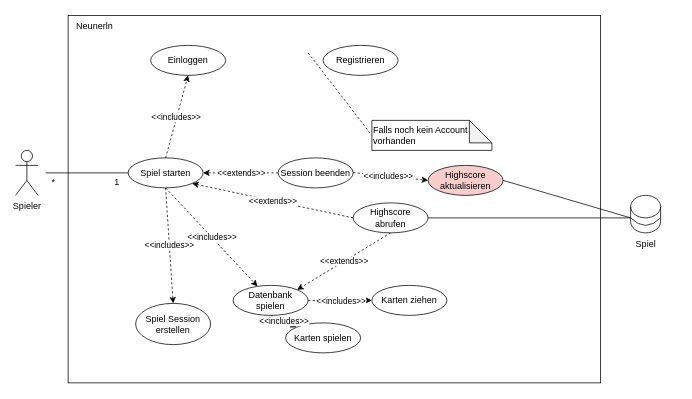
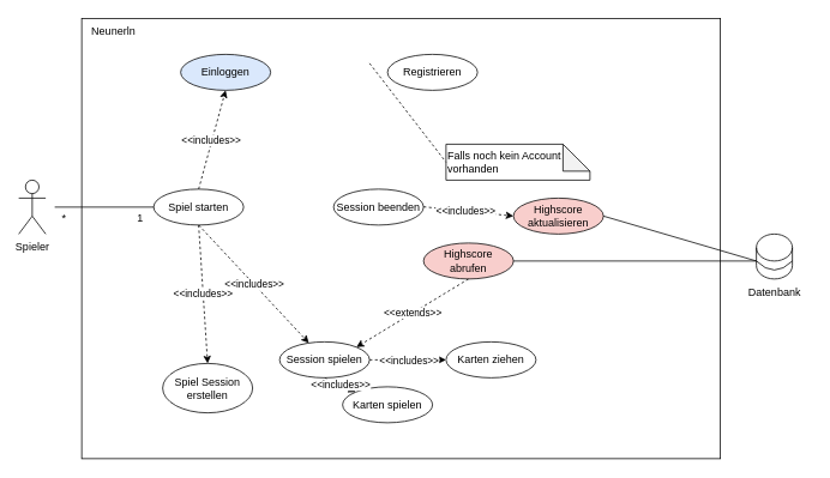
  <mxCell id="0" />
  <mxCell id="1" parent="0" />
  <mxCell id="2" value="" style="rounded=0;whiteSpace=wrap;html=1;" parent="1" vertex="1"><mxGeometry x="90" y="20" width="710" height="490" as="geometry" /></mxCell>
  <mxCell id="3" value="Spieler" style="shape=umlActor;verticalLabelPosition=bottom;verticalAlign=top;html=1;outlineConnect=0;" parent="1" vertex="1"><mxGeometry x="20" y="200" width="30" height="60" as="geometry" /></mxCell>
  <mxCell id="4" value="Spiel starten" style="ellipse;whiteSpace=wrap;html=1;align=center;" parent="1" vertex="1"><mxGeometry x="170" y="210" width="100" height="40" as="geometry" /></mxCell>
- <mxCell id="5" value="Einloggen" style="ellipse;whiteSpace=wrap;html=1;align=center;" parent="1" vertex="1"><mxGeometry x="200" y="60" width="100" height="40" as="geometry" /></mxCell>
+ <mxCell id="5" value="Einloggen" style="ellipse;whiteSpace=wrap;html=1;align=center;fillColor=#dae8fc;" parent="1" vertex="1"><mxGeometry x="200" y="60" width="100" height="40" as="geometry" /></mxCell>
  <mxCell id="6" value="" style="endArrow=none;html=1;rounded=0;entryX=0;entryY=0.5;entryDx=0;entryDy=0;" parent="1" target="4" edge="1"><mxGeometry width="50" height="50" relative="1" as="geometry"><mxPoint x="60" y="230" as="sourcePoint" /><mxPoint x="110" y="180" as="targetPoint" /></mxGeometry></mxCell>
  <mxCell id="7" value="Registrieren         " style="ellipse;whiteSpace=wrap;html=1;align=center;" parent="1" vertex="1"><mxGeometry x="430" y="60" width="100" height="40" as="geometry" /></mxCell>
  <mxCell id="8" value="&lt;font style=&quot;font-size: 12px;&quot;&gt;Falls noch kein Account vorhanden&lt;/font&gt;" style="shape=note;whiteSpace=wrap;html=1;backgroundOutline=1;darkOpacity=0.05;align=left;" parent="1" vertex="1"><mxGeometry x="495" y="160" width="160" height="40" as="geometry" /></mxCell>
  <mxCell id="9" value="" style="endArrow=none;dashed=1;html=1;rounded=0;entryX=0;entryY=0.5;entryDx=0;entryDy=0;entryPerimeter=0;" parent="1" edge="1" target="8"><mxGeometry width="50" height="50" relative="1" as="geometry"><mxPoint x="410" y="70" as="sourcePoint" /><mxPoint x="450" y="230" as="targetPoint" /></mxGeometry></mxCell>
  <mxCell id="10" value="Neunerln" style="text;html=1;align=center;verticalAlign=middle;resizable=0;points=[];autosize=1;strokeColor=none;fillColor=none;" parent="1" vertex="1"><mxGeometry x="90" y="20" width="70" height="30" as="geometry" /></mxCell>
  <mxCell id="11" value="" style="endArrow=classic;html=1;rounded=0;entryX=0.5;entryY=1;entryDx=0;entryDy=0;dashed=1;exitX=0.5;exitY=0;exitDx=0;exitDy=0;" parent="1" source="4" target="5" edge="1"><mxGeometry relative="1" as="geometry"><mxPoint x="340" y="200" as="sourcePoint" /><mxPoint x="255.355" y="255.858" as="targetPoint" /></mxGeometry></mxCell>
  <mxCell id="12" value="&amp;lt;&amp;lt;includes&amp;gt;&amp;gt;" style="edgeLabel;resizable=0;html=1;align=center;verticalAlign=middle;" parent="11" connectable="0" vertex="1"><mxGeometry relative="1" as="geometry"><mxPoint x="-1" as="offset" /></mxGeometry></mxCell>
  <mxCell id="13" value="Karten ziehen" style="ellipse;whiteSpace=wrap;html=1;align=center;" parent="1" vertex="1"><mxGeometry x="495" y="380" width="100" height="40" as="geometry" /></mxCell>
  <mxCell id="14" value="" style="endArrow=classic;html=1;rounded=0;dashed=1;exitX=1;exitY=0.5;exitDx=0;exitDy=0;entryX=0;entryY=0.5;entryDx=0;entryDy=0;" parent="1" target="13" edge="1" source="21"><mxGeometry relative="1" as="geometry"><mxPoint x="220" y="250" as="sourcePoint" /><mxPoint x="470" y="420" as="targetPoint" /></mxGeometry></mxCell>
  <mxCell id="15" value="&amp;lt;&amp;lt;includes&amp;gt;&amp;gt;" style="edgeLabel;resizable=0;html=1;align=center;verticalAlign=middle;" parent="14" connectable="0" vertex="1"><mxGeometry relative="1" as="geometry" /></mxCell>
  <mxCell id="16" value="*" style="text;html=1;align=center;verticalAlign=middle;resizable=0;points=[];autosize=1;strokeColor=none;fillColor=none;" parent="1" vertex="1"><mxGeometry x="55" y="228" width="30" height="30" as="geometry" /></mxCell>
  <mxCell id="17" value="1" style="text;html=1;align=center;verticalAlign=middle;resizable=0;points=[];autosize=1;strokeColor=none;fillColor=none;" parent="1" vertex="1"><mxGeometry x="140" y="228" width="30" height="30" as="geometry" /></mxCell>
  <mxCell id="18" value="Spiel Session erstellen" style="ellipse;whiteSpace=wrap;html=1;align=center;" parent="1" vertex="1"><mxGeometry x="180" y="404" width="100" height="55" as="geometry" /></mxCell>
  <mxCell id="19" value="" style="endArrow=classic;html=1;rounded=0;entryX=0.5;entryY=0;entryDx=0;entryDy=0;dashed=1;" parent="1" target="18" edge="1"><mxGeometry relative="1" as="geometry"><mxPoint x="220" y="250" as="sourcePoint" /><mxPoint x="320" y="250" as="targetPoint" /></mxGeometry></mxCell>
  <mxCell id="20" value="&amp;lt;&amp;lt;includes&amp;gt;&amp;gt;" style="edgeLabel;resizable=0;html=1;align=center;verticalAlign=middle;" parent="19" connectable="0" vertex="1"><mxGeometry relative="1" as="geometry" /></mxCell>
- <mxCell id="21" value="Datenbank spielen" style="ellipse;whiteSpace=wrap;html=1;align=center;" vertex="1" parent="1"><mxGeometry x="310" y="380" width="100" height="40" as="geometry" /></mxCell>
+ <mxCell id="21" value="Session spielen" style="ellipse;whiteSpace=wrap;html=1;align=center;" vertex="1" parent="1"><mxGeometry x="310" y="380" width="100" height="40" as="geometry" /></mxCell>
  <mxCell id="22" value="" style="endArrow=classic;html=1;rounded=0;dashed=1;exitX=0.5;exitY=1;exitDx=0;exitDy=0;" edge="1" parent="1" source="4" target="21"><mxGeometry relative="1" as="geometry"><mxPoint x="230" y="260" as="sourcePoint" /><mxPoint x="250" y="430" as="targetPoint" /></mxGeometry></mxCell>
  <mxCell id="23" value="&amp;lt;&amp;lt;includes&amp;gt;&amp;gt;" style="edgeLabel;resizable=0;html=1;align=center;verticalAlign=middle;" connectable="0" vertex="1" parent="22"><mxGeometry relative="1" as="geometry" /></mxCell>
  <mxCell id="24" value="Karten spielen" style="ellipse;whiteSpace=wrap;html=1;align=center;" vertex="1" parent="1"><mxGeometry x="380" y="430" width="100" height="40" as="geometry" /></mxCell>
  <mxCell id="25" value="" style="endArrow=classic;html=1;rounded=0;entryX=0;entryY=0;entryDx=0;entryDy=0;dashed=1;exitX=0.5;exitY=1;exitDx=0;exitDy=0;" edge="1" parent="1" source="21" target="24"><mxGeometry relative="1" as="geometry"><mxPoint x="410" y="430" as="sourcePoint" /><mxPoint x="360" y="471" as="targetPoint" /></mxGeometry></mxCell>
  <mxCell id="26" value="&amp;lt;&amp;lt;includes&amp;gt;&amp;gt;" style="edgeLabel;resizable=0;html=1;align=center;verticalAlign=middle;" connectable="0" vertex="1" parent="25"><mxGeometry relative="1" as="geometry" /></mxCell>
- <mxCell id="27" value="Highscore abrufen" style="ellipse;whiteSpace=wrap;html=1;align=center;" vertex="1" parent="1"><mxGeometry x="470" y="270" width="100" height="40" as="geometry" /></mxCell>
- <mxCell id="28" value="" style="endArrow=classic;html=1;rounded=0;dashed=1;exitX=0;exitY=0.5;exitDx=0;exitDy=0;entryX=1;entryY=1;entryDx=0;entryDy=0;" edge="1" parent="1" source="27" target="4"><mxGeometry relative="1" as="geometry"><mxPoint x="395" y="391" as="sourcePoint" /><mxPoint x="270" y="230" as="targetPoint" /></mxGeometry></mxCell>
- <mxCell id="29" value="&amp;lt;&amp;lt;extends&amp;gt;&amp;gt;" style="edgeLabel;resizable=0;html=1;align=center;verticalAlign=middle;" connectable="0" vertex="1" parent="28"><mxGeometry relative="1" as="geometry" /></mxCell>
+ <mxCell id="27" value="Highscore abrufen" style="ellipse;whiteSpace=wrap;html=1;align=center;fillColor=#f8cecc;" vertex="1" parent="1"><mxGeometry x="470" y="270" width="100" height="40" as="geometry" /></mxCell>
  <mxCell id="30" value="" style="endArrow=classic;html=1;rounded=0;dashed=1;exitX=0.5;exitY=1;exitDx=0;exitDy=0;entryX=1;entryY=0;entryDx=0;entryDy=0;" edge="1" parent="1" source="27" target="21"><mxGeometry relative="1" as="geometry"><mxPoint x="430" y="300" as="sourcePoint" /><mxPoint x="265" y="254" as="targetPoint" /></mxGeometry></mxCell>
  <mxCell id="31" value="&amp;lt;&amp;lt;extends&amp;gt;&amp;gt;" style="edgeLabel;resizable=0;html=1;align=center;verticalAlign=middle;" connectable="0" vertex="1" parent="30"><mxGeometry relative="1" as="geometry" /></mxCell>
  <mxCell id="32" value="" style="shape=cylinder3;whiteSpace=wrap;html=1;boundedLbl=1;backgroundOutline=1;size=15;" vertex="1" parent="1"><mxGeometry x="840" y="260" width="40" height="50" as="geometry" /></mxCell>
  <mxCell id="33" value="" style="endArrow=none;html=1;entryX=1;entryY=0;entryDx=0;entryDy=30;entryPerimeter=0;curved=1;" edge="1" parent="1" target="32"><mxGeometry width="50" height="50" relative="1" as="geometry"><mxPoint x="840" y="290" as="sourcePoint" /><mxPoint x="890" y="240" as="targetPoint" /><Array as="points"><mxPoint x="860" y="310" /></Array></mxGeometry></mxCell>
  <mxCell id="34" value="" style="endArrow=none;html=1;rounded=0;" edge="1" parent="1"><mxGeometry width="50" height="50" relative="1" as="geometry"><mxPoint x="570" y="290" as="sourcePoint" /><mxPoint x="840" y="290" as="targetPoint" /></mxGeometry></mxCell>
  <mxCell id="35" value="Session beenden" style="ellipse;whiteSpace=wrap;html=1;align=center;" vertex="1" parent="1"><mxGeometry x="370" y="210" width="100" height="40" as="geometry" /></mxCell>
- <mxCell id="36" value="" style="endArrow=classic;html=1;rounded=0;dashed=1;exitX=0;exitY=0.5;exitDx=0;exitDy=0;entryX=1;entryY=0.5;entryDx=0;entryDy=0;" edge="1" parent="1" source="35" target="4"><mxGeometry relative="1" as="geometry"><mxPoint x="485" y="253" as="sourcePoint" /><mxPoint x="270" y="207" as="targetPoint" /></mxGeometry></mxCell>
- <mxCell id="37" value="&amp;lt;&amp;lt;extends&amp;gt;&amp;gt;" style="edgeLabel;resizable=0;html=1;align=center;verticalAlign=middle;" connectable="0" vertex="1" parent="36"><mxGeometry relative="1" as="geometry" /></mxCell>
  <mxCell id="38" value="Highscore aktualisieren" style="ellipse;whiteSpace=wrap;html=1;align=center;fillColor=#f8cecc;" vertex="1" parent="1"><mxGeometry x="570" y="220" width="100" height="40" as="geometry" /></mxCell>
  <mxCell id="39" value="" style="endArrow=none;html=1;rounded=0;entryX=0;entryY=0;entryDx=0;entryDy=30;entryPerimeter=0;exitX=1;exitY=0.5;exitDx=0;exitDy=0;" edge="1" parent="1" source="38" target="32"><mxGeometry width="50" height="50" relative="1" as="geometry"><mxPoint x="625" y="237.66" as="sourcePoint" /><mxPoint x="895" y="237.66" as="targetPoint" /></mxGeometry></mxCell>
  <mxCell id="40" value="" style="endArrow=classic;html=1;rounded=0;dashed=1;exitX=1;exitY=0.5;exitDx=0;exitDy=0;entryX=0;entryY=0.5;entryDx=0;entryDy=0;" edge="1" parent="1" target="38"><mxGeometry relative="1" as="geometry"><mxPoint x="470" y="229.66" as="sourcePoint" /><mxPoint x="555" y="229.66" as="targetPoint" /></mxGeometry></mxCell>
  <mxCell id="41" value="&amp;lt;&amp;lt;includes&amp;gt;&amp;gt;" style="edgeLabel;resizable=0;html=1;align=center;verticalAlign=middle;" connectable="0" vertex="1" parent="40"><mxGeometry relative="1" as="geometry"><mxPoint x="-3" as="offset" /></mxGeometry></mxCell>
- <mxCell id="42" value="Spiel" style="text;html=1;align=center;verticalAlign=middle;resizable=0;points=[];autosize=1;strokeColor=none;fillColor=none;" vertex="1" parent="1"><mxGeometry x="820" y="310" width="80" height="30" as="geometry" /></mxCell>
+ <mxCell id="42" value="Datenbank" style="text;html=1;align=center;verticalAlign=middle;resizable=0;points=[];autosize=1;strokeColor=none;fillColor=none;" vertex="1" parent="1"><mxGeometry x="820" y="310" width="80" height="30" as="geometry" /></mxCell>
